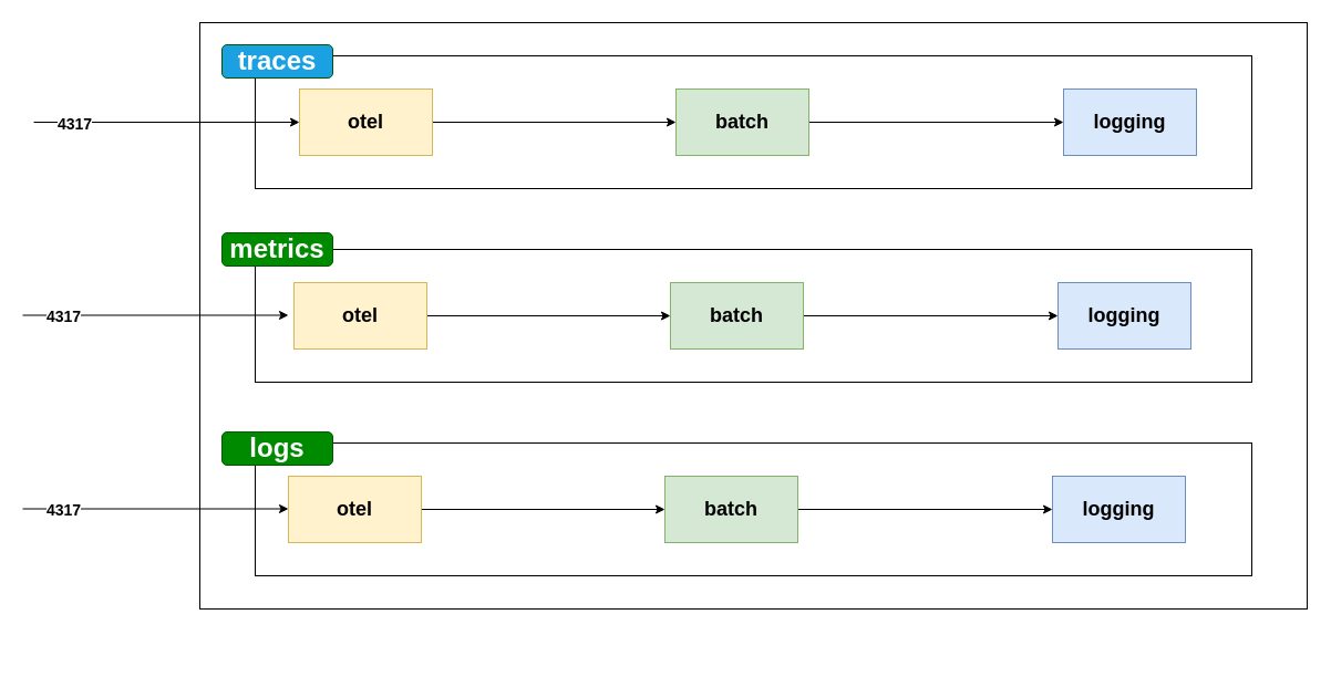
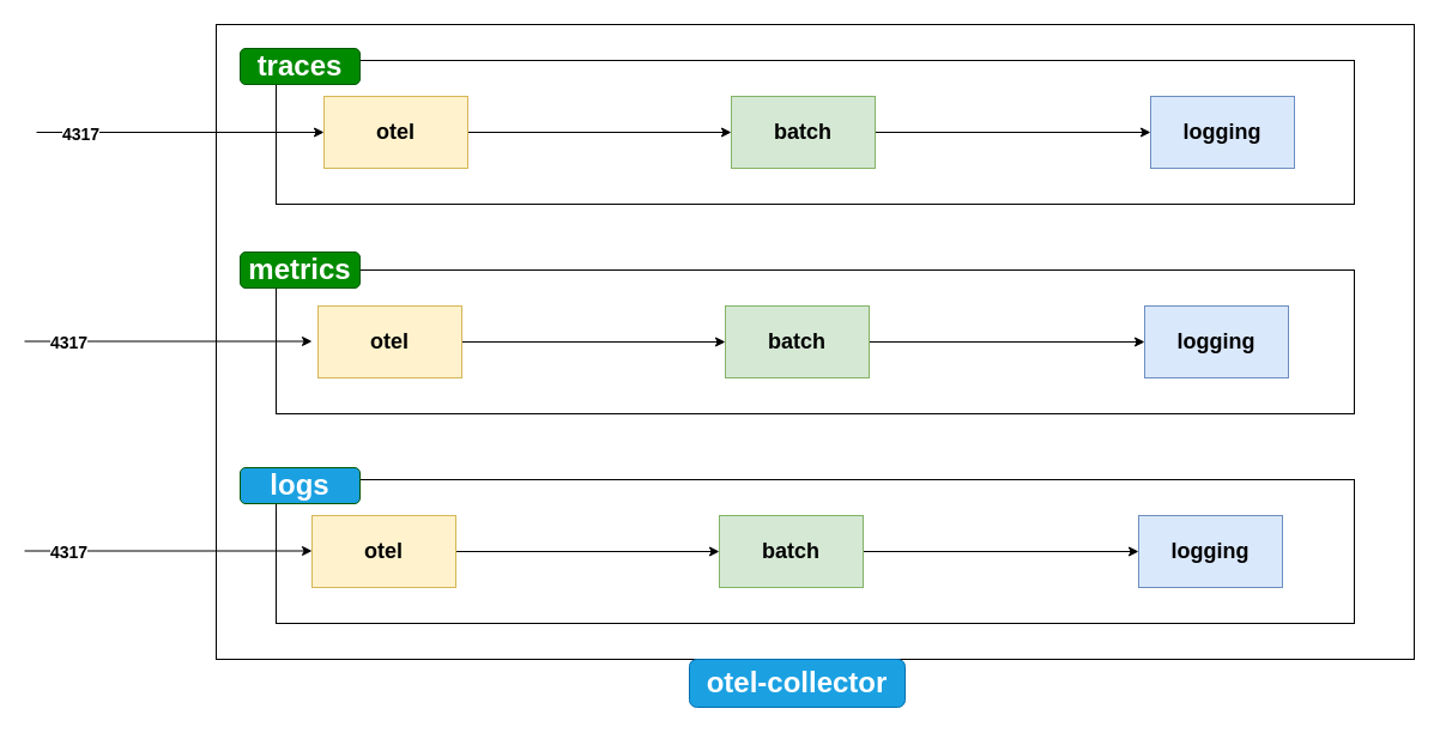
  <mxCell id="0" />
  <mxCell id="1" parent="0" />
  <mxCell id="2" value="" style="rounded=0;whiteSpace=wrap;html=1;" vertex="1" parent="1"><mxGeometry y="20" width="1000" height="530" as="geometry" x="180" /></mxCell>
  <mxCell id="3" value="" style="rounded=0;whiteSpace=wrap;html=1;" vertex="1" parent="1"><mxGeometry x="230" y="50" width="900" height="120" as="geometry" /></mxCell>
  <mxCell id="4" value="" style="rounded=0;whiteSpace=wrap;html=1;" vertex="1" parent="1"><mxGeometry x="230" y="225" width="900" height="120" as="geometry" /></mxCell>
  <mxCell id="5" value="" style="rounded=0;whiteSpace=wrap;html=1;" vertex="1" parent="1"><mxGeometry x="230" y="400" width="900" height="120" as="geometry" /></mxCell>
  <mxCell id="6" style="edgeStyle=orthogonalEdgeStyle;rounded=0;orthogonalLoop=1;jettySize=auto;html=1;exitX=1;exitY=0.5;exitDx=0;exitDy=0;entryX=0;entryY=0.5;entryDx=0;entryDy=0;" edge="1" parent="1" source="7" target="9"><mxGeometry relative="1" as="geometry" /></mxCell>
  <mxCell id="7" value="&lt;h2&gt;otel&lt;/h2&gt;" style="rounded=0;whiteSpace=wrap;html=1;fillColor=#fff2cc;strokeColor=#d6b656;" vertex="1" parent="1"><mxGeometry x="270" y="80" width="120" height="60" as="geometry" /></mxCell>
  <mxCell id="8" style="edgeStyle=orthogonalEdgeStyle;rounded=0;orthogonalLoop=1;jettySize=auto;html=1;" edge="1" parent="1" source="9" target="10"><mxGeometry relative="1" as="geometry" /></mxCell>
  <mxCell id="9" value="&lt;h2&gt;batch&lt;/h2&gt;" style="rounded=0;whiteSpace=wrap;html=1;fillColor=#d5e8d4;strokeColor=#82b366;" vertex="1" parent="1"><mxGeometry x="610" y="80" width="120" height="60" as="geometry" /></mxCell>
  <mxCell id="10" value="&lt;h2&gt;logging&lt;/h2&gt;" style="rounded=0;whiteSpace=wrap;html=1;fillColor=#dae8fc;strokeColor=#6c8ebf;" vertex="1" parent="1"><mxGeometry x="960" y="80" width="120" height="60" as="geometry" /></mxCell>
  <mxCell id="11" style="edgeStyle=orthogonalEdgeStyle;rounded=0;orthogonalLoop=1;jettySize=auto;html=1;exitX=1;exitY=0.5;exitDx=0;exitDy=0;" edge="1" parent="1" source="12" target="14"><mxGeometry relative="1" as="geometry" /></mxCell>
  <mxCell id="12" value="&lt;h2&gt;otel&lt;/h2&gt;" style="rounded=0;whiteSpace=wrap;html=1;fillColor=#fff2cc;strokeColor=#d6b656;" vertex="1" parent="1"><mxGeometry x="265" y="255" width="120" height="60" as="geometry" /></mxCell>
  <mxCell id="13" style="edgeStyle=orthogonalEdgeStyle;rounded=0;orthogonalLoop=1;jettySize=auto;html=1;exitX=1;exitY=0.5;exitDx=0;exitDy=0;" edge="1" parent="1" source="14" target="15"><mxGeometry relative="1" as="geometry" /></mxCell>
  <mxCell id="14" value="&lt;h2&gt;batch&lt;/h2&gt;" style="rounded=0;whiteSpace=wrap;html=1;fillColor=#d5e8d4;strokeColor=#82b366;" vertex="1" parent="1"><mxGeometry x="605" y="255" width="120" height="60" as="geometry" /></mxCell>
  <mxCell id="15" value="&lt;h2&gt;logging&lt;/h2&gt;" style="rounded=0;whiteSpace=wrap;html=1;fillColor=#dae8fc;strokeColor=#6c8ebf;" vertex="1" parent="1"><mxGeometry x="955" y="255" width="120" height="60" as="geometry" /></mxCell>
  <mxCell id="16" style="edgeStyle=orthogonalEdgeStyle;rounded=0;orthogonalLoop=1;jettySize=auto;html=1;exitX=1;exitY=0.5;exitDx=0;exitDy=0;" edge="1" parent="1" source="17" target="19"><mxGeometry relative="1" as="geometry" /></mxCell>
  <mxCell id="17" value="&lt;h2&gt;otel&lt;/h2&gt;" style="rounded=0;whiteSpace=wrap;html=1;fillColor=#fff2cc;strokeColor=#d6b656;" vertex="1" parent="1"><mxGeometry x="260" y="430" width="120" height="60" as="geometry" /></mxCell>
  <mxCell id="18" style="edgeStyle=orthogonalEdgeStyle;rounded=0;orthogonalLoop=1;jettySize=auto;html=1;exitX=1;exitY=0.5;exitDx=0;exitDy=0;entryX=0;entryY=0.5;entryDx=0;entryDy=0;" edge="1" parent="1" source="19" target="20"><mxGeometry relative="1" as="geometry" /></mxCell>
  <mxCell id="19" value="&lt;h2&gt;batch&lt;/h2&gt;" style="rounded=0;whiteSpace=wrap;html=1;fillColor=#d5e8d4;strokeColor=#82b366;" vertex="1" parent="1"><mxGeometry x="600" y="430" width="120" height="60" as="geometry" /></mxCell>
  <mxCell id="20" value="&lt;h2&gt;logging&lt;/h2&gt;" style="rounded=0;whiteSpace=wrap;html=1;fillColor=#dae8fc;strokeColor=#6c8ebf;" vertex="1" parent="1"><mxGeometry x="950" y="430" width="120" height="60" as="geometry" /></mxCell>
- <mxCell id="21" value="&lt;h1&gt;traces&lt;/h1&gt;" style="rounded=1;whiteSpace=wrap;html=1;fillColor=#1ba1e2;fontColor=#ffffff;strokeColor=#005700;" vertex="1" parent="1"><mxGeometry x="200" y="40" width="100" height="30" as="geometry" /></mxCell>
+ <mxCell id="21" value="&lt;h1&gt;traces&lt;/h1&gt;" style="rounded=1;whiteSpace=wrap;html=1;fillColor=#008a00;fontColor=#ffffff;strokeColor=#005700;" vertex="1" parent="1"><mxGeometry x="200" y="40" width="100" height="30" as="geometry" /></mxCell>
  <mxCell id="22" value="&lt;h1&gt;metrics&lt;/h1&gt;" style="rounded=1;whiteSpace=wrap;html=1;fillColor=#008a00;fontColor=#ffffff;strokeColor=#005700;" vertex="1" parent="1"><mxGeometry x="200" y="210" width="100" height="30" as="geometry" /></mxCell>
- <mxCell id="23" value="&lt;h1&gt;logs&lt;/h1&gt;" style="rounded=1;whiteSpace=wrap;html=1;fillColor=#008a00;fontColor=#ffffff;strokeColor=#005700;" vertex="1" parent="1"><mxGeometry x="200" y="390" width="100" height="30" as="geometry" /></mxCell>
+ <mxCell id="23" value="&lt;h1&gt;logs&lt;/h1&gt;" style="rounded=1;whiteSpace=wrap;html=1;fillColor=#1ba1e2;fontColor=#ffffff;strokeColor=#005700;" vertex="1" parent="1"><mxGeometry x="200" y="390" width="100" height="30" as="geometry" /></mxCell>
  <mxCell id="24" value="" style="endArrow=classic;html=1;rounded=0;entryX=0;entryY=0.5;entryDx=0;entryDy=0;" edge="1" parent="1" target="7"><mxGeometry width="50" height="50" relative="1" as="geometry"><mxPoint x="30" y="110" as="sourcePoint" /><mxPoint x="620" y="220" as="targetPoint" /></mxGeometry></mxCell>
  <mxCell id="25" value="4317" style="edgeLabel;html=1;align=center;verticalAlign=middle;resizable=0;points=[];fontSize=14;fontStyle=1" vertex="1" connectable="0" parent="24"><mxGeometry x="-0.7" y="-1" relative="1" as="geometry"><mxPoint as="offset" /></mxGeometry></mxCell>
+ <mxCell id="26" value="&lt;h1&gt;otel-collector&lt;/h1&gt;" style="rounded=1;whiteSpace=wrap;html=1;fillColor=#1ba1e2;fontColor=#ffffff;strokeColor=#006EAF;" vertex="1" parent="1"><mxGeometry x="575" y="550" width="180" height="40" as="geometry" /></mxCell>
  <mxCell id="27" value="" style="endArrow=classic;html=1;rounded=0;entryX=0;entryY=0.5;entryDx=0;entryDy=0;" edge="1" parent="1"><mxGeometry width="50" height="50" relative="1" as="geometry"><mxPoint x="20" y="284.5" as="sourcePoint" /><mxPoint x="260" y="284.5" as="targetPoint" /></mxGeometry></mxCell>
  <mxCell id="28" value="4317" style="edgeLabel;html=1;align=center;verticalAlign=middle;resizable=0;points=[];fontSize=14;fontStyle=1" vertex="1" connectable="0" parent="27"><mxGeometry x="-0.7" y="-1" relative="1" as="geometry"><mxPoint as="offset" /></mxGeometry></mxCell>
  <mxCell id="29" value="" style="endArrow=classic;html=1;rounded=0;entryX=0;entryY=0.5;entryDx=0;entryDy=0;" edge="1" parent="1"><mxGeometry width="50" height="50" relative="1" as="geometry"><mxPoint x="20" y="459.5" as="sourcePoint" /><mxPoint x="260" y="459.5" as="targetPoint" /></mxGeometry></mxCell>
  <mxCell id="30" value="4317" style="edgeLabel;html=1;align=center;verticalAlign=middle;resizable=0;points=[];fontSize=14;fontStyle=1" vertex="1" connectable="0" parent="29"><mxGeometry x="-0.7" y="-1" relative="1" as="geometry"><mxPoint as="offset" /></mxGeometry></mxCell>
